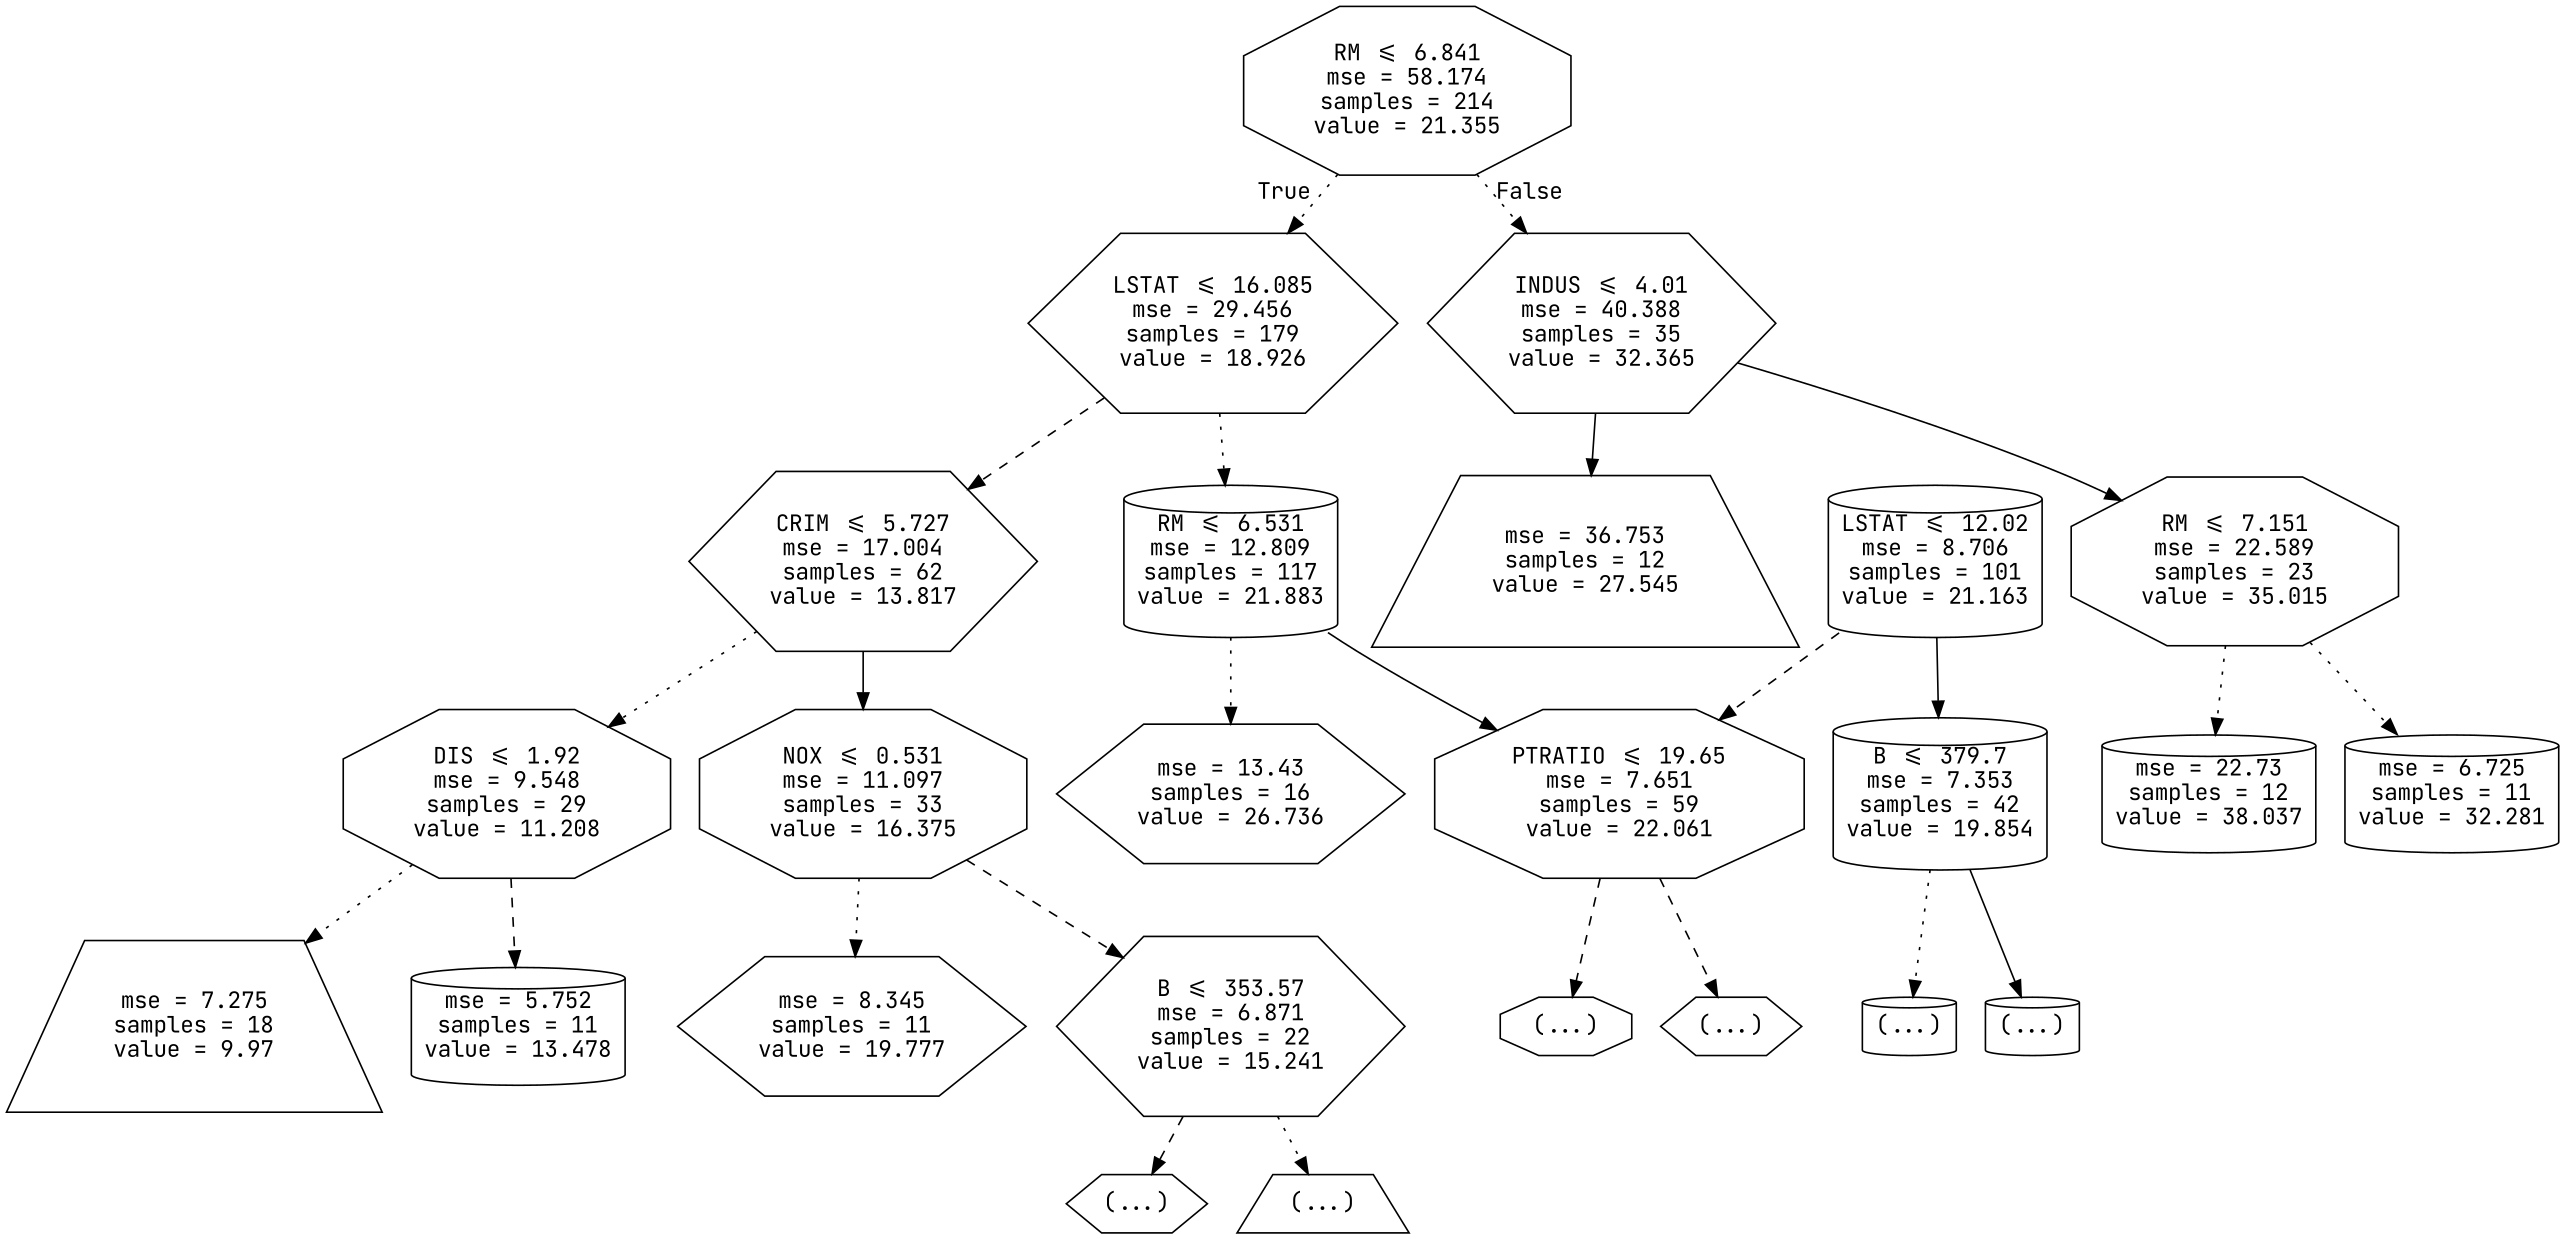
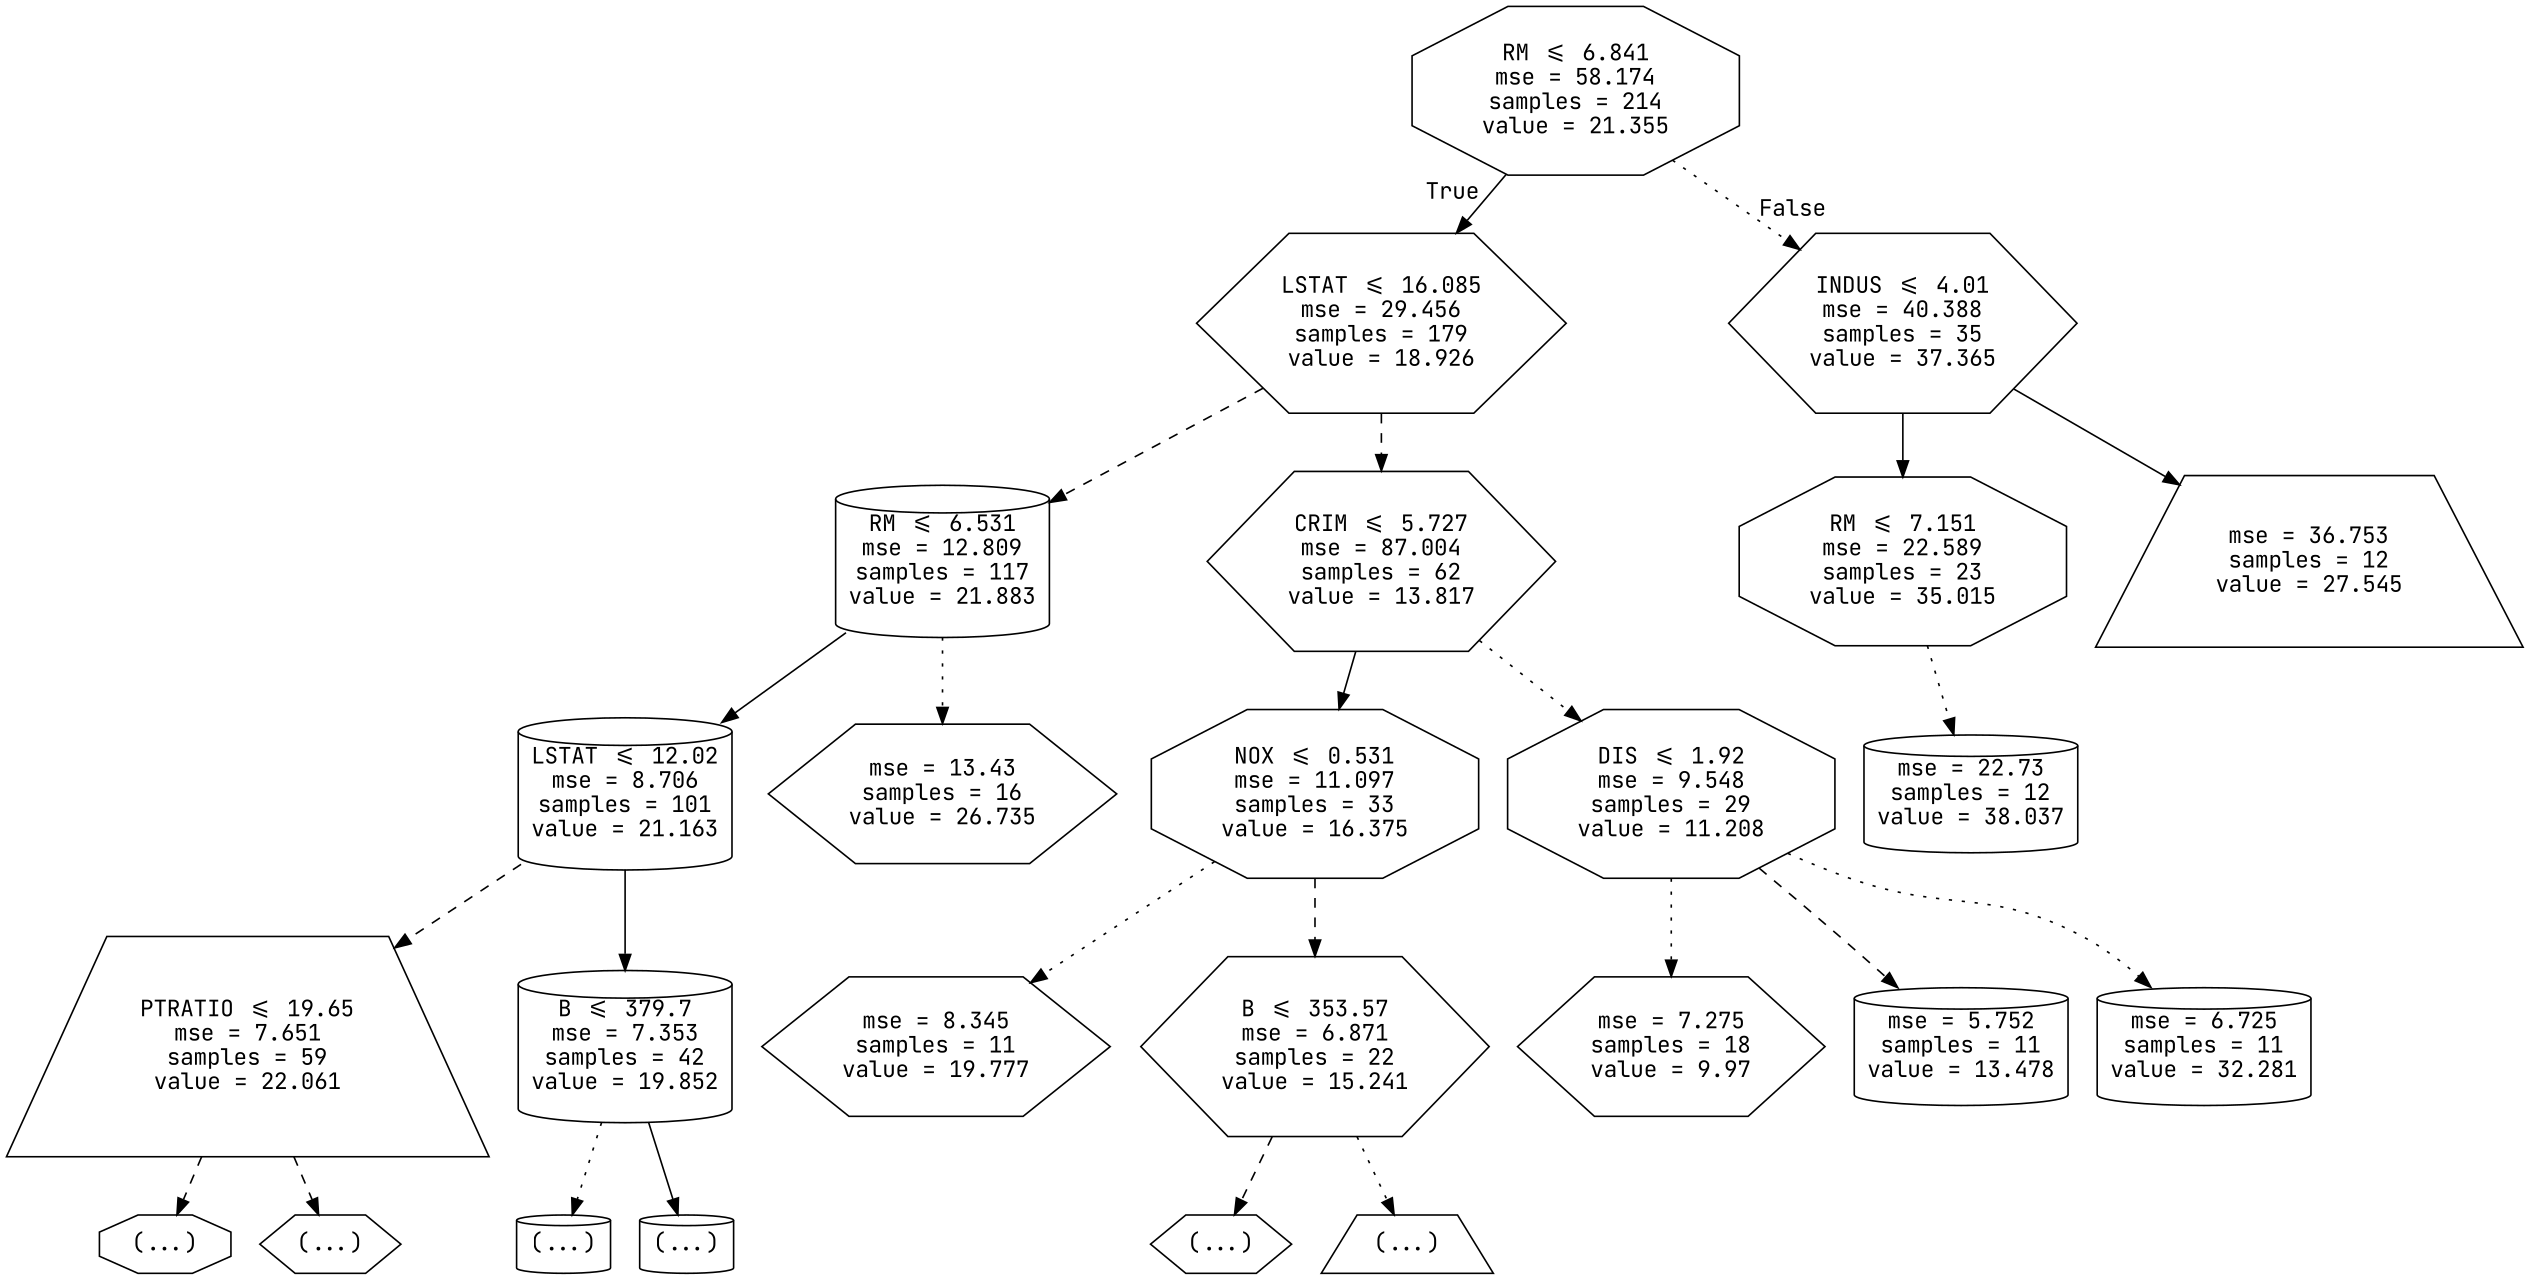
  digraph {
    fontname="JetBrains Mono"
    node [fontname="JetBrains Mono" shape=hexagon]
    edge [fontname="JetBrains Mono" style=dotted]
    n1 [label="RM <= 6.841\nmse = 58.174\nsamples = 214\nvalue = 21.355" shape=octagon]
    n2 [label="LSTAT <= 16.085\nmse = 29.456\nsamples = 179\nvalue = 18.926"]
-   n3 [label="INDUS <= 4.01\nmse = 40.388\nsamples = 35\nvalue = 32.365"]
+   n3 [label="INDUS <= 4.01\nmse = 40.388\nsamples = 35\nvalue = 37.365"]
    n4 [label="RM <= 6.531\nmse = 12.809\nsamples = 117\nvalue = 21.883" shape=cylinder]
-   n5 [label="CRIM <= 5.727\nmse = 17.004\nsamples = 62\nvalue = 13.817"]
+   n5 [label="CRIM <= 5.727\nmse = 87.004\nsamples = 62\nvalue = 13.817"]
    n6 [label="RM <= 7.151\nmse = 22.589\nsamples = 23\nvalue = 35.015" shape=octagon]
    n7 [label="mse = 36.753\nsamples = 12\nvalue = 27.545" shape=trapezium]
    n8 [label="LSTAT <= 12.02\nmse = 8.706\nsamples = 101\nvalue = 21.163" shape=cylinder]
-   n9 [label="mse = 13.43\nsamples = 16\nvalue = 26.736"]
+   n9 [label="mse = 13.43\nsamples = 16\nvalue = 26.735"]
    n10 [label="NOX <= 0.531\nmse = 11.097\nsamples = 33\nvalue = 16.375" shape=octagon]
    n11 [label="DIS <= 1.92\nmse = 9.548\nsamples = 29\nvalue = 11.208" shape=octagon]
-   n12 [label="PTRATIO <= 19.65\nmse = 7.651\nsamples = 59\nvalue = 22.061" shape=octagon]
-   n13 [label="B <= 379.7\nmse = 7.353\nsamples = 42\nvalue = 19.854" shape=cylinder]
+   n12 [label="PTRATIO <= 19.65\nmse = 7.651\nsamples = 59\nvalue = 22.061" shape=trapezium]
+   n13 [label="B <= 379.7\nmse = 7.353\nsamples = 42\nvalue = 19.852" shape=cylinder]
    n14 [label="(...)" shape=octagon]
    n15 [label="(...)"]
    n16 [label="(...)" shape=cylinder]
    n17 [label="(...)" shape=cylinder]
    n18 [label="mse = 8.345\nsamples = 11\nvalue = 19.777"]
    n19 [label="B <= 353.57\nmse = 6.871\nsamples = 22\nvalue = 15.241"]
-   n20 [label="mse = 7.275\nsamples = 18\nvalue = 9.97" shape=trapezium]
+   n20 [label="mse = 7.275\nsamples = 18\nvalue = 9.97"]
    n21 [label="mse = 5.752\nsamples = 11\nvalue = 13.478" shape=cylinder]
    n22 [label="(...)"]
    n23 [label="(...)" shape=trapezium]
    n24 [label="mse = 6.725\nsamples = 11\nvalue = 32.281" shape=cylinder]
    n25 [label="mse = 22.73\nsamples = 12\nvalue = 38.037" shape=cylinder]
-   n1 -> n2 [headlabel=True labelangle=45 labeldistance=2.5]
+   n1 -> n2 [headlabel=True labelangle=45 labeldistance=2.5 style=solid]
    n1 -> n3 [headlabel=False labelangle=-45 labeldistance=2.5]
-   n2 -> n4
+   n2 -> n4 [style=dashed]
    n2 -> n5 [style=dashed]
    n3 -> n6 [style=solid]
    n3 -> n7 [style=solid]
-   n4 -> n12 [style=solid]
+   n4 -> n8 [style=solid]
    n4 -> n9
    n5 -> n10 [style=solid]
    n5 -> n11
-   n6 -> n24
+   n11 -> n24
    n6 -> n25
    n8 -> n12 [style=dashed]
    n8 -> n13 [style=solid]
    n10 -> n18
    n10 -> n19 [style=dashed]
    n11 -> n20
    n11 -> n21 [style=dashed]
    n12 -> n14 [style=dashed]
    n12 -> n15 [style=dashed]
    n13 -> n16
    n13 -> n17 [style=solid]
    n19 -> n22 [style=dashed]
    n19 -> n23
  }
